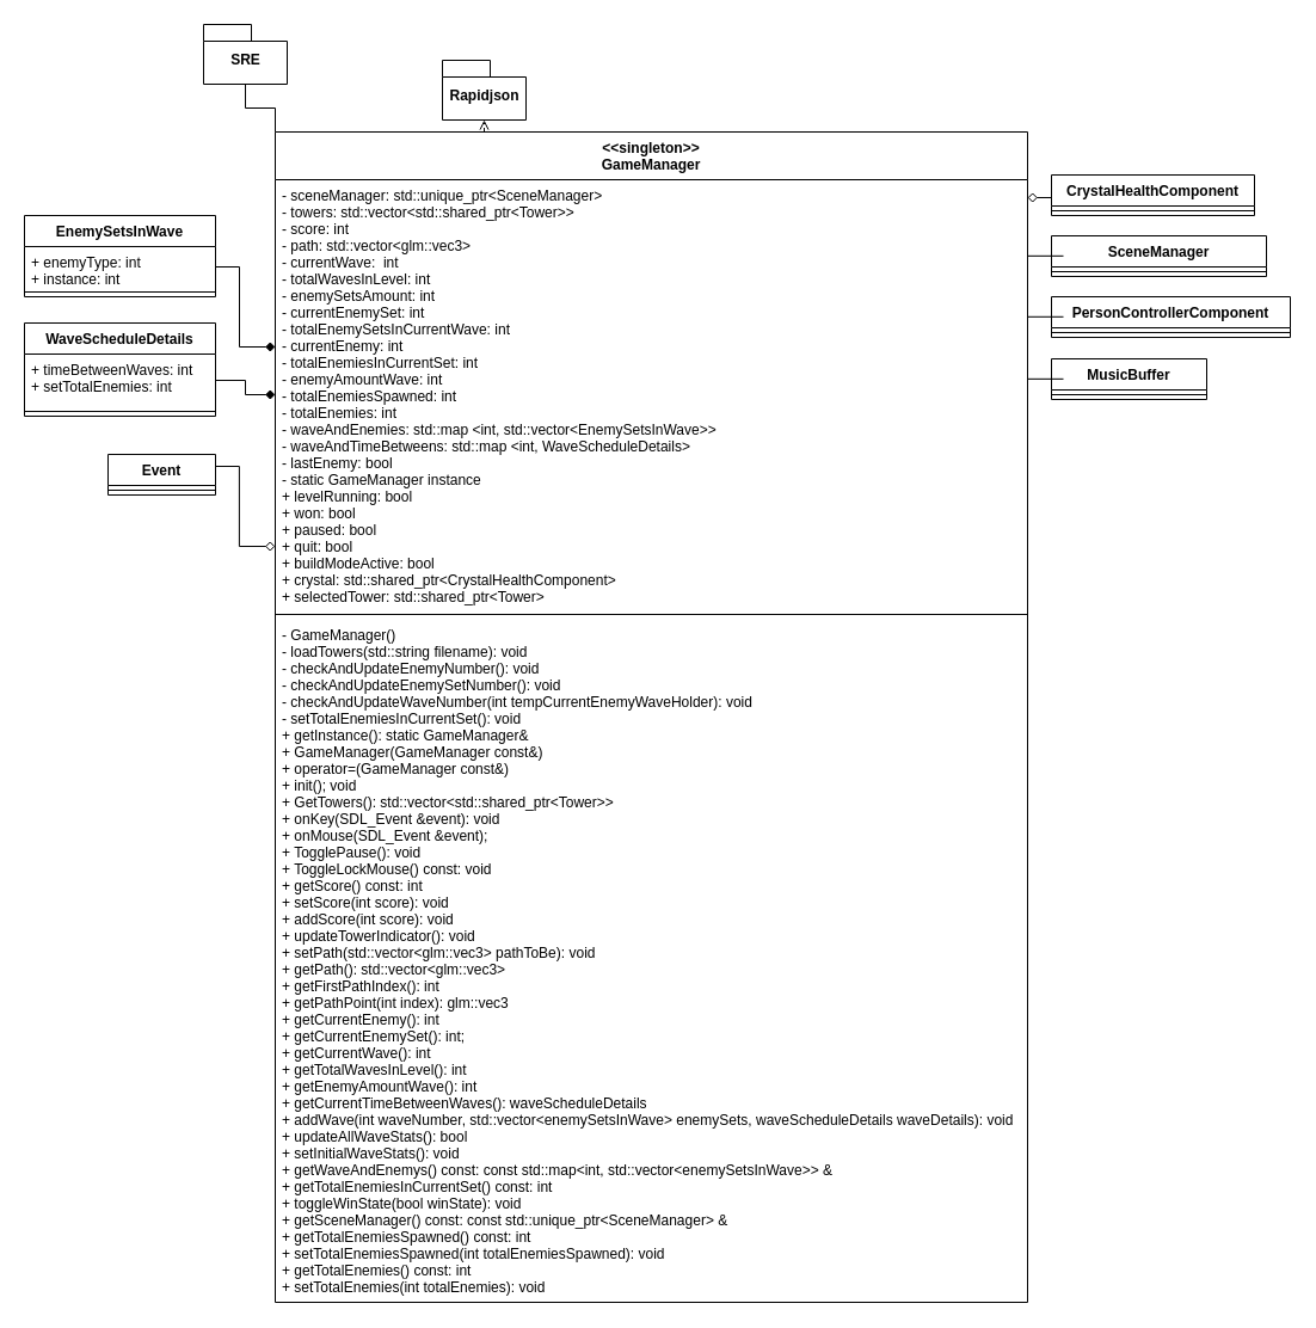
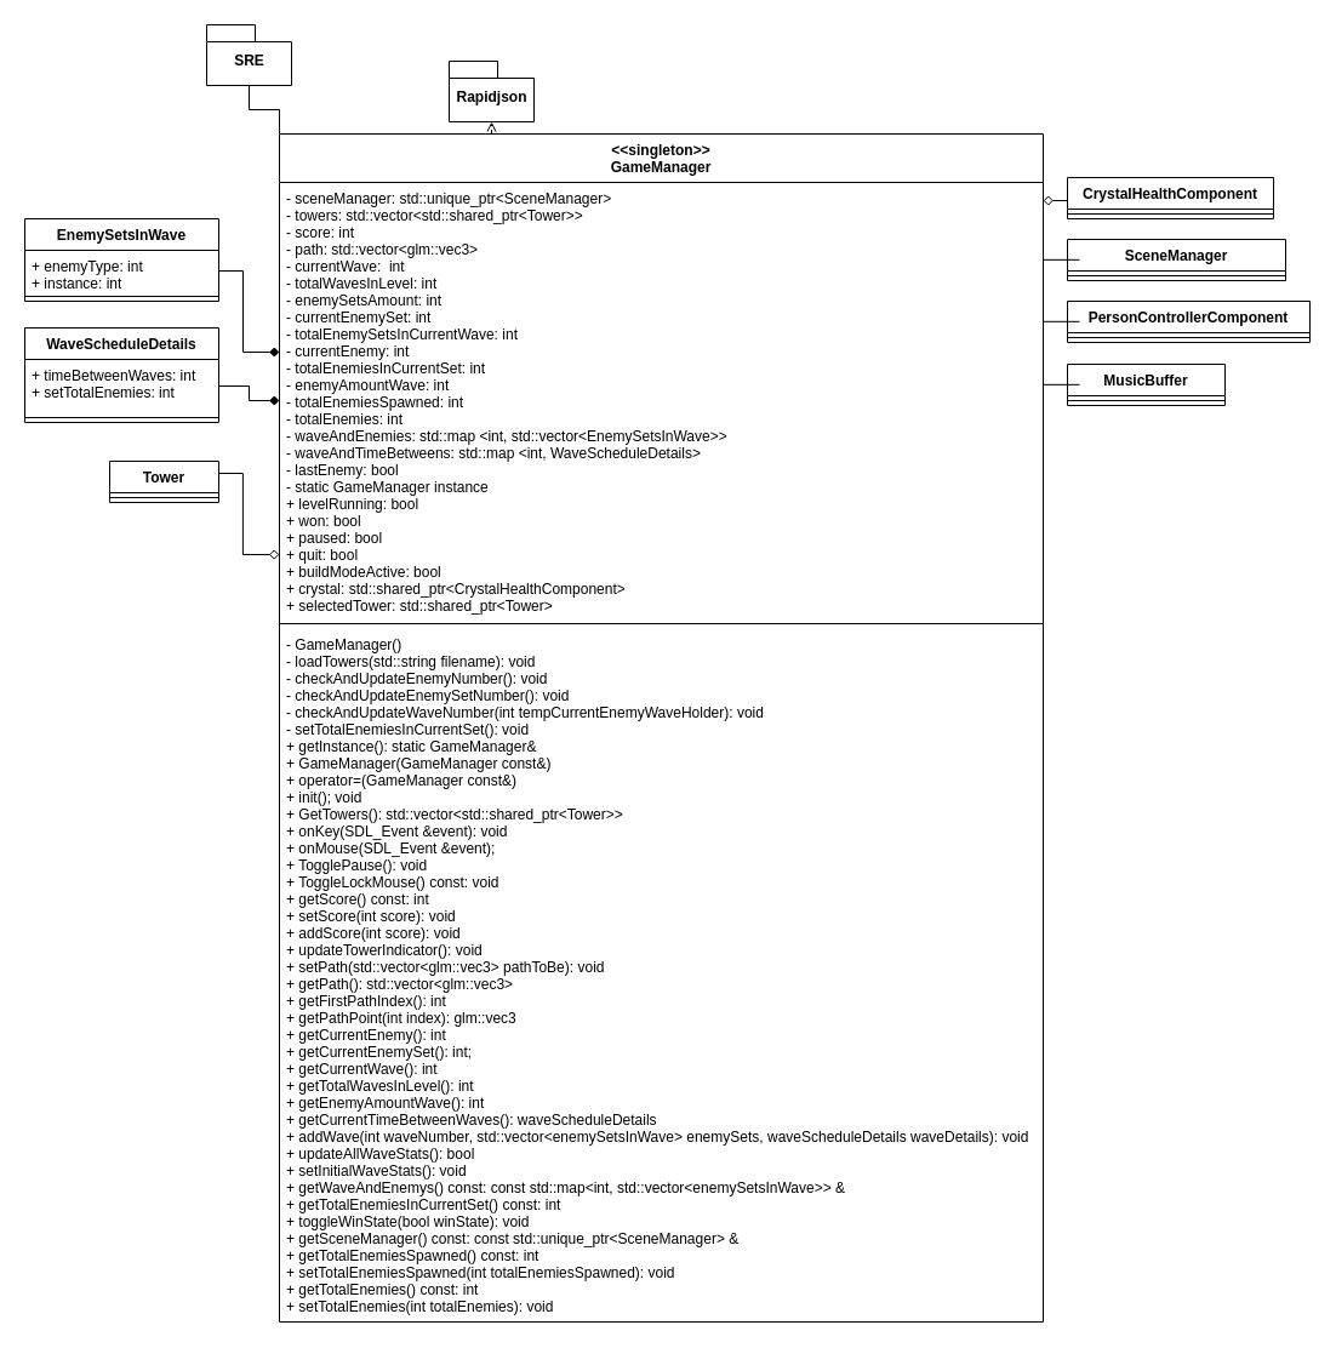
  <mxCell id="0" />
  <mxCell id="1" parent="0" />
  <mxCell id="2" style="edgeStyle=orthogonalEdgeStyle;rounded=0;orthogonalLoop=1;jettySize=auto;html=1;exitX=0;exitY=0;exitDx=0;exitDy=0;endArrow=none;endFill=0;" parent="1" source="4" target="22" edge="1"><mxGeometry relative="1" as="geometry" /></mxCell>
  <mxCell id="3" style="edgeStyle=orthogonalEdgeStyle;rounded=0;orthogonalLoop=1;jettySize=auto;html=1;exitX=0.25;exitY=0;exitDx=0;exitDy=0;entryX=0.5;entryY=1;entryDx=0;entryDy=0;entryPerimeter=0;endArrow=open;endFill=0;dashed=1;" parent="1" source="4" target="25" edge="1"><mxGeometry relative="1" as="geometry" /></mxCell>
  <mxCell id="4" value="&lt;&lt;singleton&gt;&gt;&#10;GameManager" style="swimlane;fontStyle=1;align=center;verticalAlign=top;childLayout=stackLayout;horizontal=1;startSize=40;horizontalStack=0;resizeParent=1;resizeParentMax=0;resizeLast=0;collapsible=1;marginBottom=0;" parent="1" vertex="1"><mxGeometry x="230" y="110" width="630" height="980" as="geometry" /></mxCell>
  <mxCell id="5" value="- sceneManager: std::unique_ptr&lt;SceneManager&gt;&#10;- towers: std::vector&lt;std::shared_ptr&lt;Tower&gt;&gt; &#10;- score: int &#10;- path: std::vector&lt;glm::vec3&gt; &#10;- currentWave:  int &#10;- totalWavesInLevel: int &#10;- enemySetsAmount: int &#10;- currentEnemySet: int &#10;- totalEnemySetsInCurrentWave: int&#10;- currentEnemy: int &#10;- totalEnemiesInCurrentSet: int &#10;- enemyAmountWave: int &#10;- totalEnemiesSpawned: int&#10;- totalEnemies: int&#10;- waveAndEnemies: std::map &lt;int, std::vector&lt;EnemySetsInWave&gt;&gt;&#10;- waveAndTimeBetweens: std::map &lt;int, WaveScheduleDetails&gt; &#10;- lastEnemy: bool&#10;- static GameManager instance&#10;+ levelRunning: bool &#10;+ won: bool&#10;+ paused: bool &#10;+ quit: bool &#10;+ buildModeActive: bool&#10;+ crystal: std::shared_ptr&lt;CrystalHealthComponent&gt;&#10;+ selectedTower: std::shared_ptr&lt;Tower&gt; " style="text;strokeColor=none;fillColor=none;align=left;verticalAlign=top;spacingLeft=4;spacingRight=4;overflow=hidden;rotatable=0;points=[[0,0.5],[1,0.5]];portConstraint=eastwest;" parent="4" vertex="1"><mxGeometry y="40" width="630" height="360" as="geometry" /></mxCell>
  <mxCell id="6" value="" style="line;strokeWidth=1;fillColor=none;align=left;verticalAlign=middle;spacingTop=-1;spacingLeft=3;spacingRight=3;rotatable=0;labelPosition=right;points=[];portConstraint=eastwest;" parent="4" vertex="1"><mxGeometry y="400" width="630" height="8" as="geometry" /></mxCell>
  <mxCell id="7" value="- GameManager()&#10;- loadTowers(std::string filename): void &#10;- checkAndUpdateEnemyNumber(): void &#10;- checkAndUpdateEnemySetNumber(): void &#10;- checkAndUpdateWaveNumber(int tempCurrentEnemyWaveHolder): void &#10;- setTotalEnemiesInCurrentSet(): void &#10;+ getInstance(): static GameManager&amp;&#10;+ GameManager(GameManager const&amp;)&#10;+ operator=(GameManager const&amp;)&#10;+ init(); void &#10;+ GetTowers(): std::vector&lt;std::shared_ptr&lt;Tower&gt;&gt;&#10;+ onKey(SDL_Event &amp;event): void &#10;+ onMouse(SDL_Event &amp;event);&#10;+ TogglePause(): void &#10;+ ToggleLockMouse() const: void &#10;+ getScore() const: int &#10;+ setScore(int score): void &#10;+ addScore(int score): void &#10;+ updateTowerIndicator(): void&#10;+ setPath(std::vector&lt;glm::vec3&gt; pathToBe): void&#10;+ getPath(): std::vector&lt;glm::vec3&gt; &#10;+ getFirstPathIndex(): int&#10;+ getPathPoint(int index): glm::vec3 &#10;+ getCurrentEnemy(): int&#10;+ getCurrentEnemySet(): int;&#10;+ getCurrentWave(): int&#10;+ getTotalWavesInLevel(): int&#10;+ getEnemyAmountWave(): int&#10;+ getCurrentTimeBetweenWaves(): waveScheduleDetails &#10;+ addWave(int waveNumber, std::vector&lt;enemySetsInWave&gt; enemySets, waveScheduleDetails waveDetails): void &#10;+ updateAllWaveStats(): bool &#10;+ setInitialWaveStats(): void &#10;+ getWaveAndEnemys() const: const std::map&lt;int, std::vector&lt;enemySetsInWave&gt;&gt; &amp;&#10;+ getTotalEnemiesInCurrentSet() const: int &#10;+ toggleWinState(bool winState): void &#10;+ getSceneManager() const: const std::unique_ptr&lt;SceneManager&gt; &amp;&#10;+ getTotalEnemiesSpawned() const: int&#10;+ setTotalEnemiesSpawned(int totalEnemiesSpawned): void &#10;+ getTotalEnemies() const: int &#10;+ setTotalEnemies(int totalEnemies): void " style="text;strokeColor=none;fillColor=none;align=left;verticalAlign=top;spacingLeft=4;spacingRight=4;overflow=hidden;rotatable=0;points=[[0,0.5],[1,0.5]];portConstraint=eastwest;" parent="4" vertex="1"><mxGeometry y="408" width="630" height="572" as="geometry" /></mxCell>
  <mxCell id="8" style="edgeStyle=orthogonalEdgeStyle;rounded=0;orthogonalLoop=1;jettySize=auto;html=1;exitX=1;exitY=0.5;exitDx=0;exitDy=0;endArrow=diamond;endFill=1;" parent="1" source="10" edge="1"><mxGeometry relative="1" as="geometry"><mxPoint x="230" y="290" as="targetPoint" /><Array as="points"><mxPoint x="200" y="223" /><mxPoint x="200" y="290" /><mxPoint x="230" y="290" /></Array></mxGeometry></mxCell>
  <mxCell id="9" value="EnemySetsInWave" style="swimlane;fontStyle=1;align=center;verticalAlign=top;childLayout=stackLayout;horizontal=1;startSize=26;horizontalStack=0;resizeParent=1;resizeParentMax=0;resizeLast=0;collapsible=1;marginBottom=0;" parent="1" vertex="1"><mxGeometry x="20" y="180" width="160" height="68" as="geometry" /></mxCell>
  <mxCell id="10" value="+ enemyType: int&#10;+ instance: int" style="text;strokeColor=none;fillColor=none;align=left;verticalAlign=top;spacingLeft=4;spacingRight=4;overflow=hidden;rotatable=0;points=[[0,0.5],[1,0.5]];portConstraint=eastwest;" parent="9" vertex="1"><mxGeometry y="26" width="160" height="34" as="geometry" /></mxCell>
  <mxCell id="11" value="" style="line;strokeWidth=1;fillColor=none;align=left;verticalAlign=middle;spacingTop=-1;spacingLeft=3;spacingRight=3;rotatable=0;labelPosition=right;points=[];portConstraint=eastwest;" parent="9" vertex="1"><mxGeometry y="60" width="160" height="8" as="geometry" /></mxCell>
  <mxCell id="12" style="edgeStyle=orthogonalEdgeStyle;rounded=0;orthogonalLoop=1;jettySize=auto;html=1;exitX=1;exitY=0.5;exitDx=0;exitDy=0;entryX=0;entryY=0.5;entryDx=0;entryDy=0;endArrow=diamond;endFill=1;" parent="1" source="14" target="5" edge="1"><mxGeometry relative="1" as="geometry" /></mxCell>
  <mxCell id="13" value="WaveScheduleDetails" style="swimlane;fontStyle=1;align=center;verticalAlign=top;childLayout=stackLayout;horizontal=1;startSize=26;horizontalStack=0;resizeParent=1;resizeParentMax=0;resizeLast=0;collapsible=1;marginBottom=0;" parent="1" vertex="1"><mxGeometry x="20" y="270" width="160" height="78" as="geometry" /></mxCell>
  <mxCell id="14" value="+ timeBetweenWaves: int &#10;+ setTotalEnemies: int " style="text;strokeColor=none;fillColor=none;align=left;verticalAlign=top;spacingLeft=4;spacingRight=4;overflow=hidden;rotatable=0;points=[[0,0.5],[1,0.5]];portConstraint=eastwest;" parent="13" vertex="1"><mxGeometry y="26" width="160" height="44" as="geometry" /></mxCell>
  <mxCell id="15" value="" style="line;strokeWidth=1;fillColor=none;align=left;verticalAlign=middle;spacingTop=-1;spacingLeft=3;spacingRight=3;rotatable=0;labelPosition=right;points=[];portConstraint=eastwest;" parent="13" vertex="1"><mxGeometry y="70" width="160" height="8" as="geometry" /></mxCell>
  <mxCell id="16" value="SceneManager" style="swimlane;fontStyle=1;align=center;verticalAlign=top;childLayout=stackLayout;horizontal=1;startSize=26;horizontalStack=0;resizeParent=1;resizeParentMax=0;resizeLast=0;collapsible=1;marginBottom=0;" parent="1" vertex="1"><mxGeometry x="880" y="197" width="180" height="34" as="geometry" /></mxCell>
  <mxCell id="17" value="" style="line;strokeWidth=1;fillColor=none;align=left;verticalAlign=middle;spacingTop=-1;spacingLeft=3;spacingRight=3;rotatable=0;labelPosition=right;points=[];portConstraint=eastwest;" parent="16" vertex="1"><mxGeometry y="26" width="180" height="8" as="geometry" /></mxCell>
  <mxCell id="18" value="CrystalHealthComponent" style="swimlane;fontStyle=1;align=center;verticalAlign=top;childLayout=stackLayout;horizontal=1;startSize=26;horizontalStack=0;resizeParent=1;resizeParentMax=0;resizeLast=0;collapsible=1;marginBottom=0;" parent="1" vertex="1"><mxGeometry x="880" y="146" width="170" height="34" as="geometry" /></mxCell>
  <mxCell id="19" value="" style="line;strokeWidth=1;fillColor=none;align=left;verticalAlign=middle;spacingTop=-1;spacingLeft=3;spacingRight=3;rotatable=0;labelPosition=right;points=[];portConstraint=eastwest;" parent="18" vertex="1"><mxGeometry y="26" width="170" height="8" as="geometry" /></mxCell>
- <mxCell id="20" value="Event" style="swimlane;fontStyle=1;align=center;verticalAlign=top;childLayout=stackLayout;horizontal=1;startSize=26;horizontalStack=0;resizeParent=1;resizeParentMax=0;resizeLast=0;collapsible=1;marginBottom=0;" parent="1" vertex="1"><mxGeometry x="90" y="380" width="90" height="34" as="geometry" /></mxCell>
+ <mxCell id="20" value="Tower" style="swimlane;fontStyle=1;align=center;verticalAlign=top;childLayout=stackLayout;horizontal=1;startSize=26;horizontalStack=0;resizeParent=1;resizeParentMax=0;resizeLast=0;collapsible=1;marginBottom=0;" parent="1" vertex="1"><mxGeometry x="90" y="380" width="90" height="34" as="geometry" /></mxCell>
  <mxCell id="21" value="" style="line;strokeWidth=1;fillColor=none;align=left;verticalAlign=middle;spacingTop=-1;spacingLeft=3;spacingRight=3;rotatable=0;labelPosition=right;points=[];portConstraint=eastwest;" parent="20" vertex="1"><mxGeometry y="26" width="90" height="8" as="geometry" /></mxCell>
  <mxCell id="22" value="SRE" style="shape=folder;fontStyle=1;spacingTop=10;tabWidth=40;tabHeight=14;tabPosition=left;html=1;" parent="1" vertex="1"><mxGeometry x="170" y="20" width="70" height="50" as="geometry" /></mxCell>
  <mxCell id="23" value="PersonControllerComponent" style="swimlane;fontStyle=1;align=center;verticalAlign=top;childLayout=stackLayout;horizontal=1;startSize=26;horizontalStack=0;resizeParent=1;resizeParentMax=0;resizeLast=0;collapsible=1;marginBottom=0;" parent="1" vertex="1"><mxGeometry x="880" y="248" width="200" height="34" as="geometry" /></mxCell>
  <mxCell id="24" value="" style="line;strokeWidth=1;fillColor=none;align=left;verticalAlign=middle;spacingTop=-1;spacingLeft=3;spacingRight=3;rotatable=0;labelPosition=right;points=[];portConstraint=eastwest;" parent="23" vertex="1"><mxGeometry y="26" width="200" height="8" as="geometry" /></mxCell>
  <mxCell id="25" value="Rapidjson" style="shape=folder;fontStyle=1;spacingTop=10;tabWidth=40;tabHeight=14;tabPosition=left;html=1;" parent="1" vertex="1"><mxGeometry x="370" y="50" width="70" height="50" as="geometry" /></mxCell>
  <mxCell id="26" value="MusicBuffer" style="swimlane;fontStyle=1;align=center;verticalAlign=top;childLayout=stackLayout;horizontal=1;startSize=26;horizontalStack=0;resizeParent=1;resizeParentMax=0;resizeLast=0;collapsible=1;marginBottom=0;fillColor=#FFFFFF;" parent="1" vertex="1"><mxGeometry x="880" y="300" width="130" height="34" as="geometry" /></mxCell>
  <mxCell id="27" value="" style="line;strokeWidth=1;fillColor=none;align=left;verticalAlign=middle;spacingTop=-1;spacingLeft=3;spacingRight=3;rotatable=0;labelPosition=right;points=[];portConstraint=eastwest;" parent="26" vertex="1"><mxGeometry y="26" width="130" height="8" as="geometry" /></mxCell>
  <mxCell id="28" style="edgeStyle=orthogonalEdgeStyle;rounded=0;orthogonalLoop=1;jettySize=auto;html=1;entryX=0;entryY=0.25;entryDx=0;entryDy=0;endArrow=none;endFill=0;startArrow=diamond;startFill=0;" parent="1" target="18" edge="1"><mxGeometry relative="1" as="geometry"><mxPoint x="860" y="165" as="sourcePoint" /><Array as="points"><mxPoint x="860" y="165" /><mxPoint x="880" y="165" /></Array></mxGeometry></mxCell>
  <mxCell id="29" style="edgeStyle=orthogonalEdgeStyle;rounded=0;orthogonalLoop=1;jettySize=auto;html=1;exitX=1;exitY=0.5;exitDx=0;exitDy=0;endArrow=diamond;endFill=0;" edge="1" parent="1"><mxGeometry relative="1" as="geometry"><mxPoint x="179.94" y="390" as="sourcePoint" /><mxPoint x="229.94" y="457" as="targetPoint" /><Array as="points"><mxPoint x="199.94" y="390" /><mxPoint x="199.94" y="457" /><mxPoint x="229.94" y="457" /></Array></mxGeometry></mxCell>
  <mxCell id="30" value="" style="endArrow=none;html=1;entryX=0;entryY=0.5;entryDx=0;entryDy=0;" edge="1" parent="1"><mxGeometry width="50" height="50" relative="1" as="geometry"><mxPoint x="860" y="264.8" as="sourcePoint" /><mxPoint x="890" y="264.8" as="targetPoint" /></mxGeometry></mxCell>
  <mxCell id="31" value="" style="endArrow=none;html=1;entryX=0;entryY=0.5;entryDx=0;entryDy=0;" edge="1" parent="1"><mxGeometry width="50" height="50" relative="1" as="geometry"><mxPoint x="860" y="316.83" as="sourcePoint" /><mxPoint x="890" y="316.83" as="targetPoint" /></mxGeometry></mxCell>
  <mxCell id="32" value="" style="endArrow=none;html=1;entryX=0;entryY=0.5;entryDx=0;entryDy=0;" edge="1" parent="1"><mxGeometry width="50" height="50" relative="1" as="geometry"><mxPoint x="860" y="213.83" as="sourcePoint" /><mxPoint x="890" y="213.83" as="targetPoint" /></mxGeometry></mxCell>
